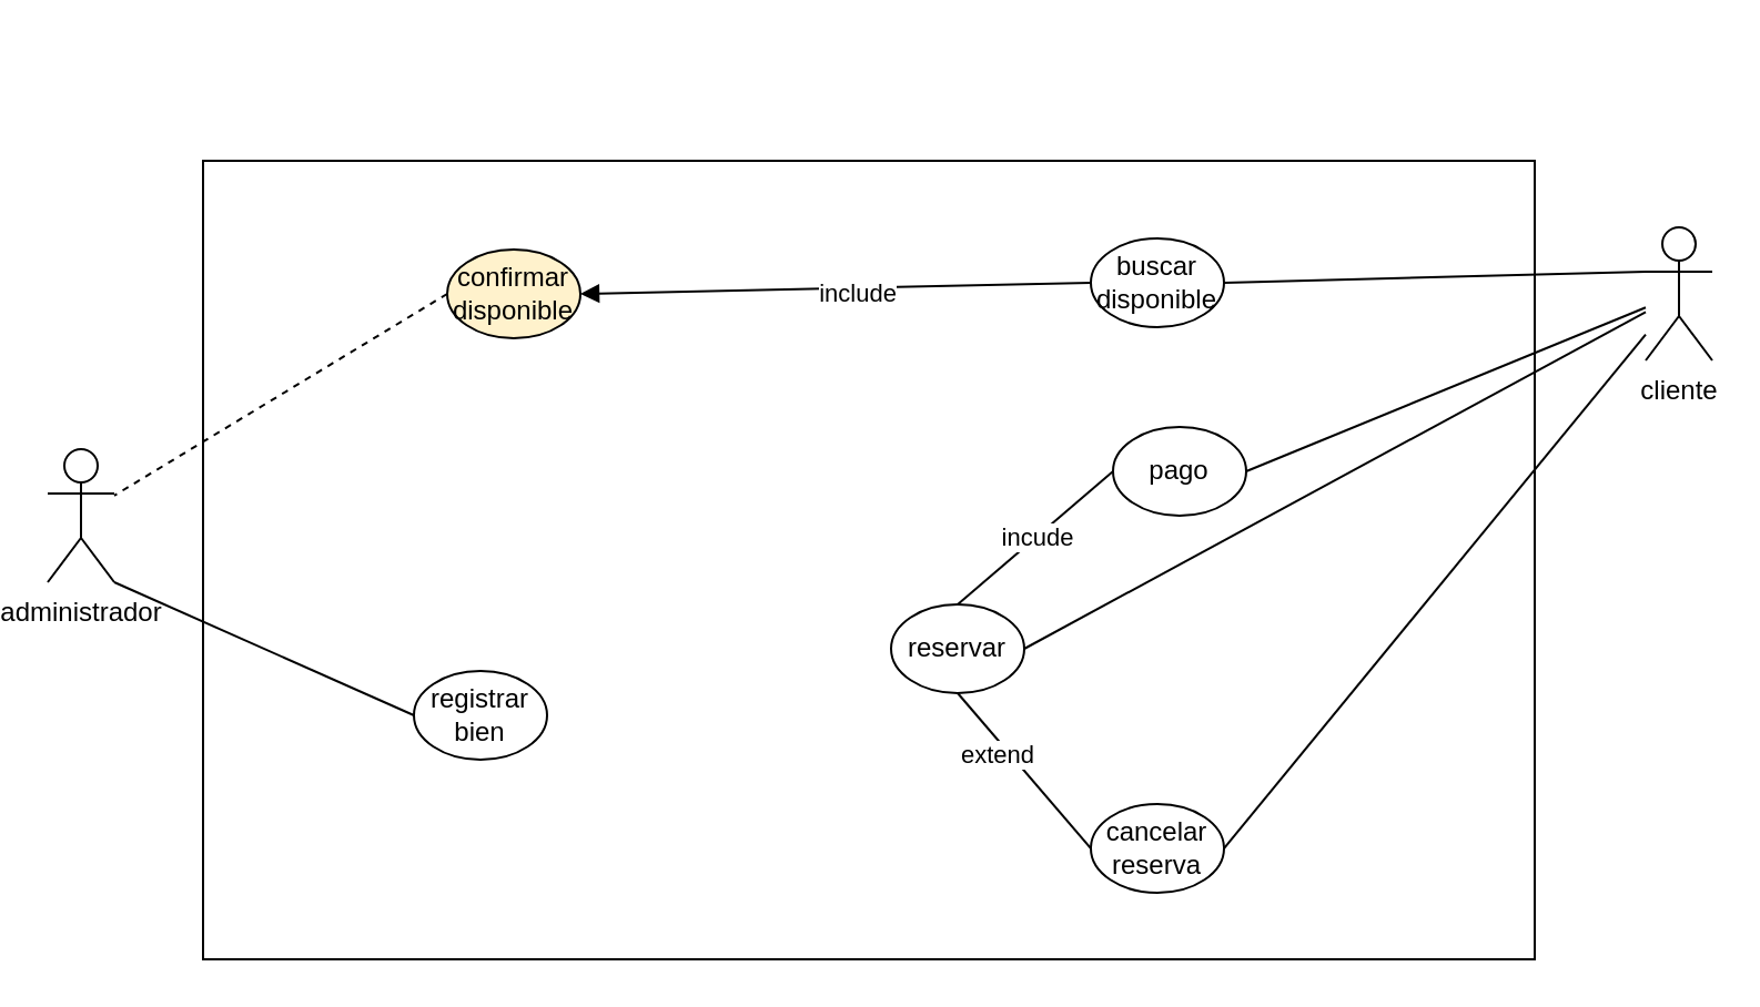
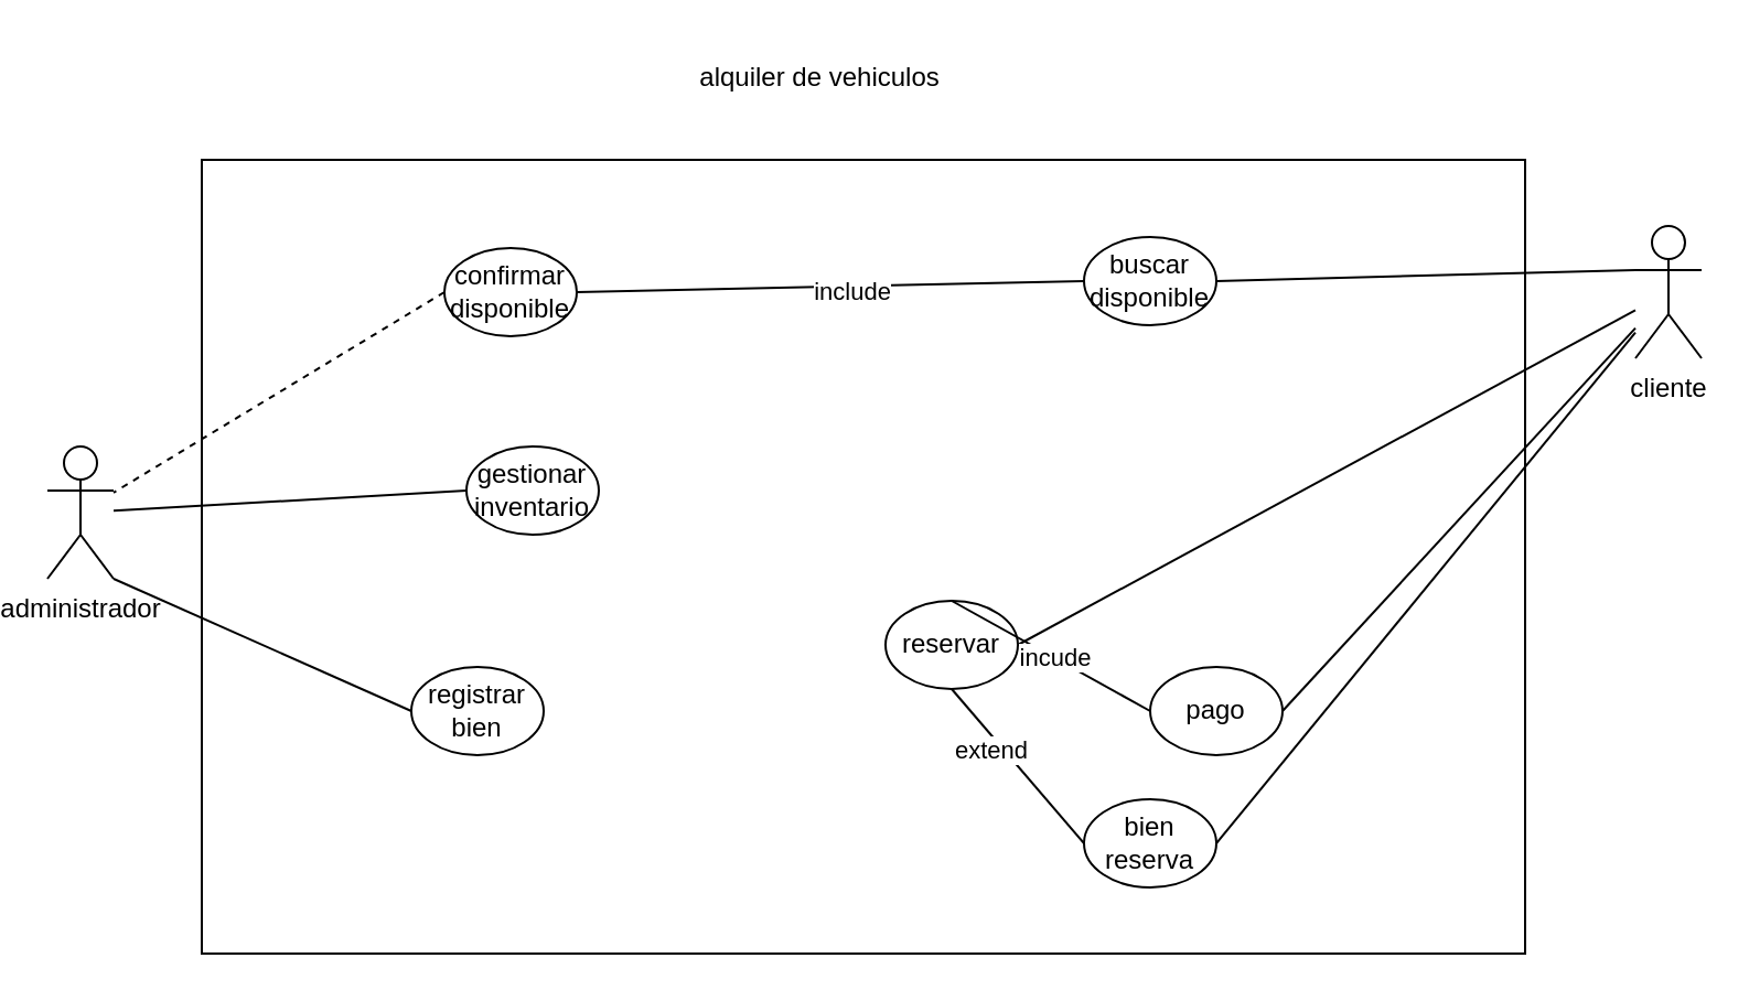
  <mxCell id="0" />
  <mxCell id="1" parent="0" />
  <mxCell id="2" value="" style="rounded=0;whiteSpace=wrap;html=1;" vertex="1" parent="1"><mxGeometry x="90" y="72" width="600" height="360" as="geometry" /></mxCell>
  <mxCell id="3" value="administrador" style="shape=umlActor;verticalLabelPosition=bottom;verticalAlign=top;html=1;outlineConnect=0;" vertex="1" parent="1"><mxGeometry x="20" y="202" width="30" height="60" as="geometry" /></mxCell>
  <mxCell id="4" value="cliente" style="shape=umlActor;verticalLabelPosition=bottom;verticalAlign=top;html=1;outlineConnect=0;" vertex="1" parent="1"><mxGeometry x="740" y="102" width="30" height="60" as="geometry" /></mxCell>
+ <mxCell id="5" value="alquiler de vehiculos" style="text;html=1;align=center;verticalAlign=middle;resizable=0;points=[];autosize=1;strokeColor=none;fillColor=none;" vertex="1" parent="1"><mxGeometry x="305" y="20" width="130" height="30" as="geometry" /></mxCell>
  <mxCell id="6" value="buscar disponible" style="ellipse;whiteSpace=wrap;html=1;" vertex="1" parent="1"><mxGeometry x="490" y="107" width="60" height="40" as="geometry" /></mxCell>
  <mxCell id="7" value="reservar&lt;span style=&quot;color: rgba(0, 0, 0, 0); font-family: monospace; font-size: 0px; text-align: start; text-wrap-mode: nowrap;&quot;&gt;%3CmxGraphModel%3E%3Croot%3E%3CmxCell%20id%3D%220%22%2F%3E%3CmxCell%20id%3D%221%22%20parent%3D%220%22%2F%3E%3CmxCell%20id%3D%222%22%20value%3D%22buscar%20disponible%22%20style%3D%22ellipse%3BwhiteSpace%3Dwrap%3Bhtml%3D1%3B%22%20vertex%3D%221%22%20parent%3D%221%22%3E%3CmxGeometry%20x%3D%22530%22%20y%3D%22120%22%20width%3D%2260%22%20height%3D%2240%22%20as%3D%22geometry%22%2F%3E%3C%2FmxCell%3E%3C%2Froot%3E%3C%2FmxGraphModel%3E&lt;/span&gt;" style="ellipse;whiteSpace=wrap;html=1;" vertex="1" parent="1"><mxGeometry x="400" y="272" width="60" height="40" as="geometry" /></mxCell>
- <mxCell id="8" value="pago" style="ellipse;whiteSpace=wrap;html=1;" vertex="1" parent="1"><mxGeometry x="500" y="192" width="60" height="40" as="geometry" /></mxCell>
- <mxCell id="9" value="cancelar reserva" style="ellipse;whiteSpace=wrap;html=1;" vertex="1" parent="1"><mxGeometry x="490" y="362" width="60" height="40" as="geometry" /></mxCell>
- <mxCell id="10" value="confirmar disponible" style="ellipse;whiteSpace=wrap;html=1;fillColor=#fff2cc;" vertex="1" parent="1"><mxGeometry x="200" y="112" width="60" height="40" as="geometry" /></mxCell>
+ <mxCell id="8" value="pago" style="ellipse;whiteSpace=wrap;html=1;" vertex="1" parent="1"><mxGeometry x="520" y="302" width="60" height="40" as="geometry" /></mxCell>
+ <mxCell id="9" value="bien reserva" style="ellipse;whiteSpace=wrap;html=1;" vertex="1" parent="1"><mxGeometry x="490" y="362" width="60" height="40" as="geometry" /></mxCell>
+ <mxCell id="10" value="confirmar disponible" style="ellipse;whiteSpace=wrap;html=1;" vertex="1" parent="1"><mxGeometry x="200" y="112" width="60" height="40" as="geometry" /></mxCell>
+ <mxCell id="11" value="gestionar inventario" style="ellipse;whiteSpace=wrap;html=1;" vertex="1" parent="1"><mxGeometry x="210" y="202" width="60" height="40" as="geometry" /></mxCell>
  <mxCell id="12" value="registrar bien" style="ellipse;whiteSpace=wrap;html=1;" vertex="1" parent="1"><mxGeometry x="185" y="302" width="60" height="40" as="geometry" /></mxCell>
  <mxCell id="13" value="" style="endArrow=none;html=1;rounded=0;exitX=0;exitY=0.5;exitDx=0;exitDy=0;dashed=1;" edge="1" parent="1" source="10" target="3"><mxGeometry width="50" height="50" relative="1" as="geometry"><mxPoint x="340" y="292" as="sourcePoint" /><mxPoint x="390" y="242" as="targetPoint" /></mxGeometry></mxCell>
+ <mxCell id="14" value="" style="endArrow=none;html=1;rounded=0;exitX=0;exitY=0.5;exitDx=0;exitDy=0;" edge="1" parent="1" source="11" target="3"><mxGeometry width="50" height="50" relative="1" as="geometry"><mxPoint x="310" y="242" as="sourcePoint" /><mxPoint x="160" y="333" as="targetPoint" /></mxGeometry></mxCell>
  <mxCell id="15" value="" style="endArrow=none;html=1;rounded=0;exitX=0;exitY=0.5;exitDx=0;exitDy=0;entryX=1;entryY=1;entryDx=0;entryDy=0;entryPerimeter=0;" edge="1" parent="1" source="12" target="3"><mxGeometry width="50" height="50" relative="1" as="geometry"><mxPoint x="330" y="322" as="sourcePoint" /><mxPoint x="180" y="413" as="targetPoint" /></mxGeometry></mxCell>
  <mxCell id="16" value="" style="endArrow=none;html=1;rounded=0;entryX=1;entryY=0.5;entryDx=0;entryDy=0;" edge="1" parent="1" source="4" target="7"><mxGeometry width="50" height="50" relative="1" as="geometry"><mxPoint x="780" y="112" as="sourcePoint" /><mxPoint x="630" y="203" as="targetPoint" /></mxGeometry></mxCell>
  <mxCell id="17" value="" style="endArrow=none;html=1;rounded=0;entryX=1;entryY=0.5;entryDx=0;entryDy=0;" edge="1" parent="1" source="4" target="8"><mxGeometry width="50" height="50" relative="1" as="geometry"><mxPoint x="780" y="222" as="sourcePoint" /><mxPoint x="630" y="313" as="targetPoint" /></mxGeometry></mxCell>
  <mxCell id="18" value="" style="endArrow=none;html=1;rounded=0;entryX=1;entryY=0.5;entryDx=0;entryDy=0;" edge="1" parent="1" source="4" target="9"><mxGeometry width="50" height="50" relative="1" as="geometry"><mxPoint x="770" y="372" as="sourcePoint" /><mxPoint x="620" y="463" as="targetPoint" /></mxGeometry></mxCell>
  <mxCell id="19" value="" style="endArrow=none;html=1;rounded=0;exitX=0;exitY=0.333;exitDx=0;exitDy=0;entryX=1;entryY=0.5;entryDx=0;entryDy=0;exitPerimeter=0;" edge="1" parent="1" source="4" target="6"><mxGeometry width="50" height="50" relative="1" as="geometry"><mxPoint x="770" y="92" as="sourcePoint" /><mxPoint x="620" y="183" as="targetPoint" /></mxGeometry></mxCell>
- <mxCell id="20" value="" style="endArrow=block;html=1;rounded=0;exitX=0;exitY=0.5;exitDx=0;exitDy=0;entryX=1;entryY=0.5;entryDx=0;entryDy=0;" edge="1" parent="1" source="6" target="10"><mxGeometry width="50" height="50" relative="1" as="geometry"><mxPoint x="500" y="122" as="sourcePoint" /><mxPoint x="350" y="213" as="targetPoint" /></mxGeometry></mxCell>
+ <mxCell id="20" value="" style="endArrow=none;html=1;rounded=0;exitX=0;exitY=0.5;exitDx=0;exitDy=0;entryX=1;entryY=0.5;entryDx=0;entryDy=0;" edge="1" parent="1" source="6" target="10"><mxGeometry width="50" height="50" relative="1" as="geometry"><mxPoint x="500" y="122" as="sourcePoint" /><mxPoint x="350" y="213" as="targetPoint" /></mxGeometry></mxCell>
  <mxCell id="21" value="include" style="edgeLabel;html=1;align=center;verticalAlign=middle;resizable=0;points=[];" vertex="1" connectable="0" parent="20"><mxGeometry x="-0.08" y="2" relative="1" as="geometry"><mxPoint as="offset" /></mxGeometry></mxCell>
  <mxCell id="22" value="" style="endArrow=none;html=1;rounded=0;exitX=0;exitY=0.5;exitDx=0;exitDy=0;entryX=0.5;entryY=0;entryDx=0;entryDy=0;" edge="1" parent="1" source="8" target="7"><mxGeometry width="50" height="50" relative="1" as="geometry"><mxPoint x="650" y="262" as="sourcePoint" /><mxPoint x="500" y="353" as="targetPoint" /></mxGeometry></mxCell>
  <mxCell id="23" value="incude" style="edgeLabel;html=1;align=center;verticalAlign=middle;resizable=0;points=[];" vertex="1" connectable="0" parent="22"><mxGeometry x="-0.032" relative="1" as="geometry"><mxPoint as="offset" /></mxGeometry></mxCell>
  <mxCell id="24" value="" style="endArrow=none;html=1;rounded=0;exitX=0;exitY=0.5;exitDx=0;exitDy=0;entryX=0.5;entryY=1;entryDx=0;entryDy=0;" edge="1" parent="1" source="9" target="7"><mxGeometry width="50" height="50" relative="1" as="geometry"><mxPoint x="520" y="362" as="sourcePoint" /><mxPoint x="370" y="453" as="targetPoint" /></mxGeometry></mxCell>
  <mxCell id="25" value="extend" style="edgeLabel;html=1;align=center;verticalAlign=middle;resizable=0;points=[];" vertex="1" connectable="0" parent="24"><mxGeometry x="0.309" y="4" relative="1" as="geometry"><mxPoint as="offset" /></mxGeometry></mxCell>
